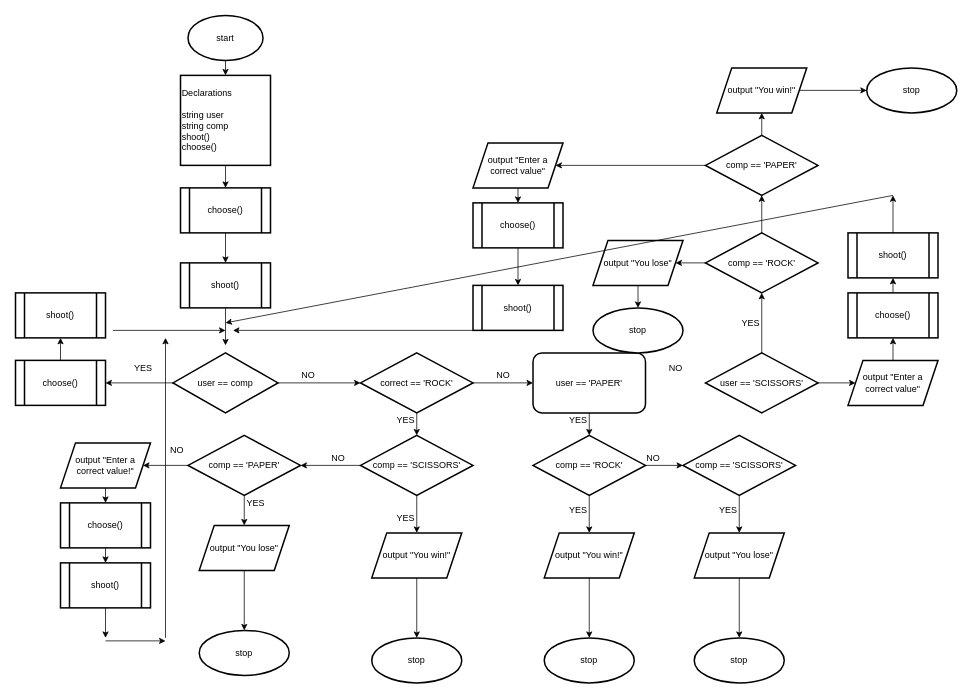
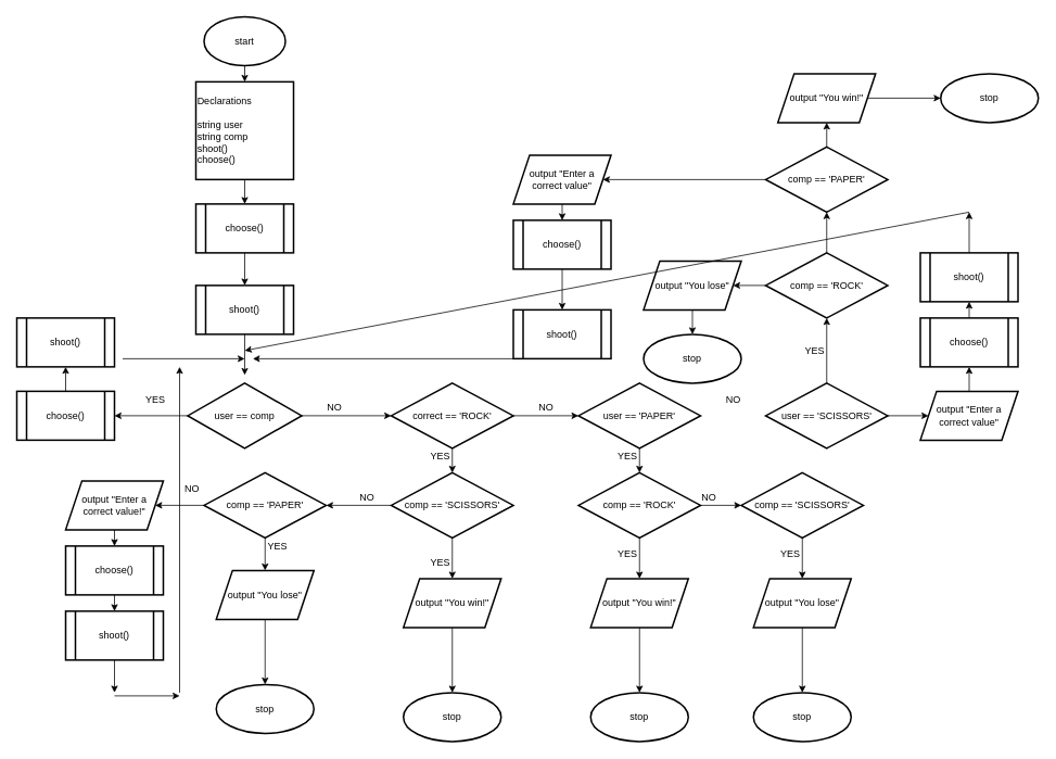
  <mxCell id="0" />
  <mxCell id="1" parent="0" />
  <mxCell id="2" value="" style="edgeStyle=none;html=1;" edge="1" parent="1" source="3" target="5"><mxGeometry relative="1" as="geometry" /></mxCell>
  <mxCell id="3" value="start" style="strokeWidth=2;html=1;shape=mxgraph.flowchart.start_1;whiteSpace=wrap;" vertex="1" parent="1"><mxGeometry x="250" y="20" width="100" height="60" as="geometry" /></mxCell>
  <mxCell id="4" value="" style="edgeStyle=none;html=1;" edge="1" parent="1" source="5" target="7"><mxGeometry relative="1" as="geometry" /></mxCell>
  <mxCell id="5" value="Declarations&lt;br&gt;&lt;br&gt;string user&lt;br&gt;string comp&lt;br&gt;shoot()&lt;br&gt;&lt;div&gt;&lt;span&gt;choose()&lt;/span&gt;&lt;/div&gt;" style="whiteSpace=wrap;html=1;strokeWidth=2;align=left;" vertex="1" parent="1"><mxGeometry x="240" y="100" width="120" height="120" as="geometry" /></mxCell>
  <mxCell id="6" value="" style="edgeStyle=none;html=1;" edge="1" parent="1" source="7" target="15"><mxGeometry relative="1" as="geometry" /></mxCell>
  <mxCell id="7" value="choose()" style="shape=process;whiteSpace=wrap;html=1;backgroundOutline=1;align=center;strokeWidth=2;" vertex="1" parent="1"><mxGeometry x="240" y="250" width="120" height="60" as="geometry" /></mxCell>
  <mxCell id="8" value="" style="edgeStyle=none;html=1;" edge="1" parent="1" source="10" target="12"><mxGeometry relative="1" as="geometry" /></mxCell>
  <mxCell id="9" value="" style="edgeStyle=none;html=1;" edge="1" parent="1" source="10" target="14"><mxGeometry relative="1" as="geometry" /></mxCell>
  <mxCell id="10" value="user == comp" style="rhombus;whiteSpace=wrap;html=1;strokeWidth=2;" vertex="1" parent="1"><mxGeometry x="230" y="470" width="140" height="80" as="geometry" /></mxCell>
  <mxCell id="11" value="" style="edgeStyle=none;html=1;" edge="1" parent="1" source="12" target="18"><mxGeometry relative="1" as="geometry" /></mxCell>
  <mxCell id="12" value="choose()" style="shape=process;whiteSpace=wrap;html=1;backgroundOutline=1;strokeWidth=2;" vertex="1" parent="1"><mxGeometry x="20" y="480" width="120" height="60" as="geometry" /></mxCell>
  <mxCell id="13" value="" style="edgeStyle=none;html=1;" edge="1" parent="1" source="14" target="28"><mxGeometry relative="1" as="geometry" /></mxCell>
  <mxCell id="14" value="correct == 'ROCK'" style="rhombus;whiteSpace=wrap;html=1;strokeWidth=2;" vertex="1" parent="1"><mxGeometry x="480" y="470" width="150" height="80" as="geometry" /></mxCell>
  <mxCell id="15" value="shoot()" style="shape=process;whiteSpace=wrap;html=1;backgroundOutline=1;strokeWidth=2;" vertex="1" parent="1"><mxGeometry x="240" y="350" width="120" height="60" as="geometry" /></mxCell>
  <mxCell id="16" value="" style="endArrow=classic;html=1;" edge="1" parent="1"><mxGeometry width="50" height="50" relative="1" as="geometry"><mxPoint x="300" y="410" as="sourcePoint" /><mxPoint x="300" y="460" as="targetPoint" /></mxGeometry></mxCell>
  <mxCell id="17" value="YES" style="text;html=1;align=center;verticalAlign=middle;resizable=0;points=[];autosize=1;strokeColor=none;fillColor=none;" vertex="1" parent="1"><mxGeometry x="170" y="480" width="40" height="20" as="geometry" /></mxCell>
  <mxCell id="18" value="shoot()" style="shape=process;whiteSpace=wrap;html=1;backgroundOutline=1;strokeWidth=2;" vertex="1" parent="1"><mxGeometry x="20" y="390" width="120" height="60" as="geometry" /></mxCell>
  <mxCell id="19" value="" style="endArrow=classic;html=1;" edge="1" parent="1"><mxGeometry width="50" height="50" relative="1" as="geometry"><mxPoint x="150" y="440" as="sourcePoint" /><mxPoint x="300" y="440" as="targetPoint" /></mxGeometry></mxCell>
  <mxCell id="20" value="" style="edgeStyle=none;html=1;" edge="1" parent="1" source="22" target="24"><mxGeometry relative="1" as="geometry" /></mxCell>
  <mxCell id="21" value="" style="edgeStyle=none;html=1;" edge="1" parent="1" source="22" target="32"><mxGeometry relative="1" as="geometry" /></mxCell>
  <mxCell id="22" value="comp == 'SCISSORS'" style="rhombus;whiteSpace=wrap;html=1;strokeWidth=2;" vertex="1" parent="1"><mxGeometry x="480" y="580" width="150" height="80" as="geometry" /></mxCell>
  <mxCell id="23" value="" style="edgeStyle=none;html=1;" edge="1" parent="1" source="24" target="29"><mxGeometry relative="1" as="geometry" /></mxCell>
  <mxCell id="24" value="output &quot;You win!&quot;" style="shape=parallelogram;perimeter=parallelogramPerimeter;whiteSpace=wrap;html=1;fixedSize=1;strokeWidth=2;" vertex="1" parent="1"><mxGeometry x="495" y="710" width="120" height="60" as="geometry" /></mxCell>
  <mxCell id="25" value="" style="endArrow=classic;html=1;entryX=0.5;entryY=0;entryDx=0;entryDy=0;" edge="1" parent="1" target="22"><mxGeometry width="50" height="50" relative="1" as="geometry"><mxPoint x="555" y="550" as="sourcePoint" /><mxPoint x="530" y="580" as="targetPoint" /></mxGeometry></mxCell>
  <mxCell id="26" value="NO" style="text;html=1;align=center;verticalAlign=middle;resizable=0;points=[];autosize=1;strokeColor=none;fillColor=none;" vertex="1" parent="1"><mxGeometry x="395" y="490" width="30" height="20" as="geometry" /></mxCell>
  <mxCell id="27" value="" style="edgeStyle=none;html=1;" edge="1" parent="1" source="28" target="46"><mxGeometry relative="1" as="geometry" /></mxCell>
- <mxCell id="28" value="user == 'PAPER'" style="whiteSpace=wrap;html=1;strokeWidth=2;rounded=1;" vertex="1" parent="1"><mxGeometry x="710" y="470" width="150" height="80" as="geometry" /></mxCell>
+ <mxCell id="28" value="user == 'PAPER'" style="rhombus;whiteSpace=wrap;html=1;strokeWidth=2;" vertex="1" parent="1"><mxGeometry x="710" y="470" width="150" height="80" as="geometry" /></mxCell>
  <mxCell id="29" value="stop" style="ellipse;whiteSpace=wrap;html=1;strokeWidth=2;" vertex="1" parent="1"><mxGeometry x="495" y="850" width="120" height="60" as="geometry" /></mxCell>
  <mxCell id="30" value="" style="edgeStyle=none;html=1;" edge="1" parent="1" source="32" target="38"><mxGeometry relative="1" as="geometry" /></mxCell>
  <mxCell id="31" value="" style="edgeStyle=none;html=1;" edge="1" parent="1" source="32" target="42"><mxGeometry relative="1" as="geometry" /></mxCell>
  <mxCell id="32" value="comp == 'PAPER'" style="rhombus;whiteSpace=wrap;html=1;strokeWidth=2;" vertex="1" parent="1"><mxGeometry x="250" y="580" width="150" height="80" as="geometry" /></mxCell>
  <mxCell id="33" value="YES" style="text;html=1;align=center;verticalAlign=middle;resizable=0;points=[];autosize=1;strokeColor=none;fillColor=none;" vertex="1" parent="1"><mxGeometry x="520" y="550" width="40" height="20" as="geometry" /></mxCell>
  <mxCell id="34" value="NO" style="text;html=1;align=center;verticalAlign=middle;resizable=0;points=[];autosize=1;strokeColor=none;fillColor=none;" vertex="1" parent="1"><mxGeometry x="655" y="490" width="30" height="20" as="geometry" /></mxCell>
  <mxCell id="35" value="YES" style="text;html=1;align=center;verticalAlign=middle;resizable=0;points=[];autosize=1;strokeColor=none;fillColor=none;" vertex="1" parent="1"><mxGeometry x="520" y="680" width="40" height="20" as="geometry" /></mxCell>
  <mxCell id="36" value="NO" style="text;html=1;align=center;verticalAlign=middle;resizable=0;points=[];autosize=1;strokeColor=none;fillColor=none;" vertex="1" parent="1"><mxGeometry x="435" y="600" width="30" height="20" as="geometry" /></mxCell>
  <mxCell id="37" value="" style="edgeStyle=none;html=1;" edge="1" parent="1" source="38" target="39"><mxGeometry relative="1" as="geometry" /></mxCell>
  <mxCell id="38" value="output &quot;You lose&quot;" style="shape=parallelogram;perimeter=parallelogramPerimeter;whiteSpace=wrap;html=1;fixedSize=1;strokeWidth=2;" vertex="1" parent="1"><mxGeometry x="265" y="700" width="120" height="60" as="geometry" /></mxCell>
  <mxCell id="39" value="stop" style="ellipse;whiteSpace=wrap;html=1;strokeWidth=2;" vertex="1" parent="1"><mxGeometry x="265" y="840" width="120" height="60" as="geometry" /></mxCell>
  <mxCell id="40" value="YES" style="text;html=1;align=center;verticalAlign=middle;resizable=0;points=[];autosize=1;strokeColor=none;fillColor=none;" vertex="1" parent="1"><mxGeometry x="320" y="660" width="40" height="20" as="geometry" /></mxCell>
  <mxCell id="41" style="edgeStyle=none;html=1;exitX=0.5;exitY=1;exitDx=0;exitDy=0;entryX=0.5;entryY=0;entryDx=0;entryDy=0;" edge="1" parent="1" source="42" target="73"><mxGeometry relative="1" as="geometry" /></mxCell>
  <mxCell id="42" value="output &quot;Enter a correct value!&quot;" style="shape=parallelogram;perimeter=parallelogramPerimeter;whiteSpace=wrap;html=1;fixedSize=1;strokeWidth=2;" vertex="1" parent="1"><mxGeometry x="80" y="590" width="120" height="60" as="geometry" /></mxCell>
  <mxCell id="43" value="NO" style="text;html=1;align=center;verticalAlign=middle;resizable=0;points=[];autosize=1;strokeColor=none;fillColor=none;" vertex="1" parent="1"><mxGeometry x="220" y="590" width="30" height="20" as="geometry" /></mxCell>
  <mxCell id="44" value="" style="edgeStyle=none;html=1;" edge="1" parent="1" source="46" target="48"><mxGeometry relative="1" as="geometry" /></mxCell>
  <mxCell id="45" value="" style="edgeStyle=none;html=1;" edge="1" parent="1" source="46" target="51"><mxGeometry relative="1" as="geometry" /></mxCell>
  <mxCell id="46" value="comp == 'ROCK'" style="rhombus;whiteSpace=wrap;html=1;strokeWidth=2;" vertex="1" parent="1"><mxGeometry x="710" y="580" width="150" height="80" as="geometry" /></mxCell>
  <mxCell id="47" value="" style="edgeStyle=none;html=1;" edge="1" parent="1" source="48" target="49"><mxGeometry relative="1" as="geometry" /></mxCell>
  <mxCell id="48" value="output &quot;You win!&quot;" style="shape=parallelogram;perimeter=parallelogramPerimeter;whiteSpace=wrap;html=1;fixedSize=1;strokeWidth=2;" vertex="1" parent="1"><mxGeometry x="725" y="710" width="120" height="60" as="geometry" /></mxCell>
  <mxCell id="49" value="stop" style="ellipse;whiteSpace=wrap;html=1;strokeWidth=2;" vertex="1" parent="1"><mxGeometry x="725" y="850" width="120" height="60" as="geometry" /></mxCell>
  <mxCell id="50" value="" style="edgeStyle=none;html=1;" edge="1" parent="1" source="51" target="53"><mxGeometry relative="1" as="geometry" /></mxCell>
  <mxCell id="51" value="comp == 'SCISSORS'" style="rhombus;whiteSpace=wrap;html=1;strokeWidth=2;" vertex="1" parent="1"><mxGeometry x="910" y="580" width="150" height="80" as="geometry" /></mxCell>
  <mxCell id="52" value="" style="edgeStyle=none;html=1;" edge="1" parent="1" source="53" target="54"><mxGeometry relative="1" as="geometry" /></mxCell>
  <mxCell id="53" value="output &quot;You lose&quot;" style="shape=parallelogram;perimeter=parallelogramPerimeter;whiteSpace=wrap;html=1;fixedSize=1;strokeWidth=2;" vertex="1" parent="1"><mxGeometry x="925" y="710" width="120" height="60" as="geometry" /></mxCell>
  <mxCell id="54" value="stop" style="ellipse;whiteSpace=wrap;html=1;strokeWidth=2;" vertex="1" parent="1"><mxGeometry x="925" y="850" width="120" height="60" as="geometry" /></mxCell>
  <mxCell id="55" value="" style="edgeStyle=none;html=1;" edge="1" parent="1" source="57" target="60"><mxGeometry relative="1" as="geometry" /></mxCell>
  <mxCell id="56" value="" style="edgeStyle=none;html=1;" edge="1" parent="1" source="57" target="68"><mxGeometry relative="1" as="geometry" /></mxCell>
  <mxCell id="57" value="user == 'SCISSORS'" style="rhombus;whiteSpace=wrap;html=1;strokeWidth=2;" vertex="1" parent="1"><mxGeometry x="940" y="470" width="150" height="80" as="geometry" /></mxCell>
  <mxCell id="58" value="" style="edgeStyle=none;html=1;" edge="1" parent="1" source="60" target="79"><mxGeometry relative="1" as="geometry" /></mxCell>
  <mxCell id="59" value="" style="edgeStyle=none;html=1;" edge="1" parent="1" source="60" target="83"><mxGeometry relative="1" as="geometry" /></mxCell>
  <mxCell id="60" value="comp == 'ROCK'" style="rhombus;whiteSpace=wrap;html=1;strokeWidth=2;" vertex="1" parent="1"><mxGeometry x="940" y="310" width="150" height="80" as="geometry" /></mxCell>
  <mxCell id="61" value="NO" style="text;html=1;align=center;verticalAlign=middle;resizable=0;points=[];autosize=1;strokeColor=none;fillColor=none;" vertex="1" parent="1"><mxGeometry x="885" y="480" width="30" height="20" as="geometry" /></mxCell>
  <mxCell id="62" value="YES" style="text;html=1;align=center;verticalAlign=middle;resizable=0;points=[];autosize=1;strokeColor=none;fillColor=none;" vertex="1" parent="1"><mxGeometry x="750" y="550" width="40" height="20" as="geometry" /></mxCell>
  <mxCell id="63" value="YES" style="text;html=1;align=center;verticalAlign=middle;resizable=0;points=[];autosize=1;strokeColor=none;fillColor=none;" vertex="1" parent="1"><mxGeometry x="750" y="670" width="40" height="20" as="geometry" /></mxCell>
  <mxCell id="64" value="NO" style="text;html=1;align=center;verticalAlign=middle;resizable=0;points=[];autosize=1;strokeColor=none;fillColor=none;" vertex="1" parent="1"><mxGeometry x="855" y="600" width="30" height="20" as="geometry" /></mxCell>
  <mxCell id="65" value="YES" style="text;html=1;align=center;verticalAlign=middle;resizable=0;points=[];autosize=1;strokeColor=none;fillColor=none;" vertex="1" parent="1"><mxGeometry x="950" y="670" width="40" height="20" as="geometry" /></mxCell>
  <mxCell id="66" value="YES" style="text;html=1;align=center;verticalAlign=middle;resizable=0;points=[];autosize=1;strokeColor=none;fillColor=none;" vertex="1" parent="1"><mxGeometry x="980" y="420" width="40" height="20" as="geometry" /></mxCell>
  <mxCell id="67" value="" style="edgeStyle=none;html=1;" edge="1" parent="1" source="68" target="70"><mxGeometry relative="1" as="geometry" /></mxCell>
  <mxCell id="68" value="output &quot;Enter a correct value&quot;" style="shape=parallelogram;perimeter=parallelogramPerimeter;whiteSpace=wrap;html=1;fixedSize=1;strokeWidth=2;" vertex="1" parent="1"><mxGeometry x="1130" y="480" width="120" height="60" as="geometry" /></mxCell>
  <mxCell id="69" value="" style="edgeStyle=none;html=1;" edge="1" parent="1" source="70" target="71"><mxGeometry relative="1" as="geometry" /></mxCell>
  <mxCell id="70" value="choose()" style="shape=process;whiteSpace=wrap;html=1;backgroundOutline=1;strokeWidth=2;" vertex="1" parent="1"><mxGeometry x="1130" y="390" width="120" height="60" as="geometry" /></mxCell>
  <mxCell id="71" value="shoot()" style="shape=process;whiteSpace=wrap;html=1;backgroundOutline=1;strokeWidth=2;" vertex="1" parent="1"><mxGeometry x="1130" y="310" width="120" height="60" as="geometry" /></mxCell>
  <mxCell id="72" value="" style="edgeStyle=none;html=1;" edge="1" parent="1" source="73" target="74"><mxGeometry relative="1" as="geometry" /></mxCell>
  <mxCell id="73" value="choose()" style="shape=process;whiteSpace=wrap;html=1;backgroundOutline=1;strokeWidth=2;" vertex="1" parent="1"><mxGeometry x="80" y="670" width="120" height="60" as="geometry" /></mxCell>
  <mxCell id="74" value="shoot()" style="shape=process;whiteSpace=wrap;html=1;backgroundOutline=1;strokeWidth=2;" vertex="1" parent="1"><mxGeometry x="80" y="750" width="120" height="60" as="geometry" /></mxCell>
  <mxCell id="75" value="" style="endArrow=classic;html=1;" edge="1" parent="1"><mxGeometry width="50" height="50" relative="1" as="geometry"><mxPoint x="140" y="810" as="sourcePoint" /><mxPoint x="140" y="850" as="targetPoint" /></mxGeometry></mxCell>
  <mxCell id="76" value="" style="endArrow=classic;html=1;" edge="1" parent="1"><mxGeometry width="50" height="50" relative="1" as="geometry"><mxPoint x="140" y="854" as="sourcePoint" /><mxPoint x="220" y="854" as="targetPoint" /></mxGeometry></mxCell>
  <mxCell id="77" value="" style="endArrow=classic;html=1;" edge="1" parent="1"><mxGeometry width="50" height="50" relative="1" as="geometry"><mxPoint x="220" y="850" as="sourcePoint" /><mxPoint x="220" y="450" as="targetPoint" /></mxGeometry></mxCell>
  <mxCell id="78" value="" style="edgeStyle=none;html=1;" edge="1" parent="1" source="79" target="80"><mxGeometry relative="1" as="geometry" /></mxCell>
  <mxCell id="79" value="output &quot;You lose&quot;" style="shape=parallelogram;perimeter=parallelogramPerimeter;whiteSpace=wrap;html=1;fixedSize=1;strokeWidth=2;" vertex="1" parent="1"><mxGeometry x="790" y="320" width="120" height="60" as="geometry" /></mxCell>
  <mxCell id="80" value="stop" style="ellipse;whiteSpace=wrap;html=1;strokeWidth=2;" vertex="1" parent="1"><mxGeometry x="790" y="410" width="120" height="60" as="geometry" /></mxCell>
  <mxCell id="81" value="" style="edgeStyle=none;html=1;" edge="1" parent="1" source="83" target="85"><mxGeometry relative="1" as="geometry" /></mxCell>
  <mxCell id="82" value="" style="edgeStyle=none;html=1;" edge="1" parent="1" source="83" target="88"><mxGeometry relative="1" as="geometry" /></mxCell>
  <mxCell id="83" value="comp == 'PAPER'" style="rhombus;whiteSpace=wrap;html=1;strokeWidth=2;" vertex="1" parent="1"><mxGeometry x="940" y="180" width="150" height="80" as="geometry" /></mxCell>
  <mxCell id="84" value="" style="edgeStyle=none;html=1;" edge="1" parent="1" source="85" target="86"><mxGeometry relative="1" as="geometry" /></mxCell>
  <mxCell id="85" value="output &quot;You win!&quot;" style="shape=parallelogram;perimeter=parallelogramPerimeter;whiteSpace=wrap;html=1;fixedSize=1;strokeWidth=2;" vertex="1" parent="1"><mxGeometry x="955" y="90" width="120" height="60" as="geometry" /></mxCell>
  <mxCell id="86" value="stop" style="ellipse;whiteSpace=wrap;html=1;strokeWidth=2;" vertex="1" parent="1"><mxGeometry x="1155" y="90" width="120" height="60" as="geometry" /></mxCell>
  <mxCell id="87" style="edgeStyle=none;html=1;exitX=0.5;exitY=1;exitDx=0;exitDy=0;entryX=0.5;entryY=0;entryDx=0;entryDy=0;" edge="1" parent="1" source="88" target="90"><mxGeometry relative="1" as="geometry" /></mxCell>
  <mxCell id="88" value="output &quot;Enter a correct value&quot;" style="shape=parallelogram;perimeter=parallelogramPerimeter;whiteSpace=wrap;html=1;fixedSize=1;strokeWidth=2;" vertex="1" parent="1"><mxGeometry x="630" y="190" width="120" height="60" as="geometry" /></mxCell>
  <mxCell id="89" value="" style="edgeStyle=none;html=1;" edge="1" parent="1" source="90" target="91"><mxGeometry relative="1" as="geometry" /></mxCell>
  <mxCell id="90" value="choose()" style="shape=process;whiteSpace=wrap;html=1;backgroundOutline=1;strokeWidth=2;" vertex="1" parent="1"><mxGeometry x="630" y="270" width="120" height="60" as="geometry" /></mxCell>
  <mxCell id="91" value="shoot()" style="shape=process;whiteSpace=wrap;html=1;backgroundOutline=1;strokeWidth=2;" vertex="1" parent="1"><mxGeometry x="630" y="380" width="120" height="60" as="geometry" /></mxCell>
  <mxCell id="92" value="" style="endArrow=classic;html=1;" edge="1" parent="1"><mxGeometry width="50" height="50" relative="1" as="geometry"><mxPoint x="630" y="440" as="sourcePoint" /><mxPoint x="310" y="440" as="targetPoint" /></mxGeometry></mxCell>
  <mxCell id="93" value="" style="endArrow=classic;html=1;exitX=0.5;exitY=0;exitDx=0;exitDy=0;" edge="1" parent="1" source="71"><mxGeometry width="50" height="50" relative="1" as="geometry"><mxPoint x="710" y="370" as="sourcePoint" /><mxPoint x="1190" y="260" as="targetPoint" /></mxGeometry></mxCell>
  <mxCell id="94" value="" style="endArrow=classic;html=1;" edge="1" parent="1"><mxGeometry width="50" height="50" relative="1" as="geometry"><mxPoint x="1190" y="260" as="sourcePoint" /><mxPoint x="300" y="430" as="targetPoint" /></mxGeometry></mxCell>
